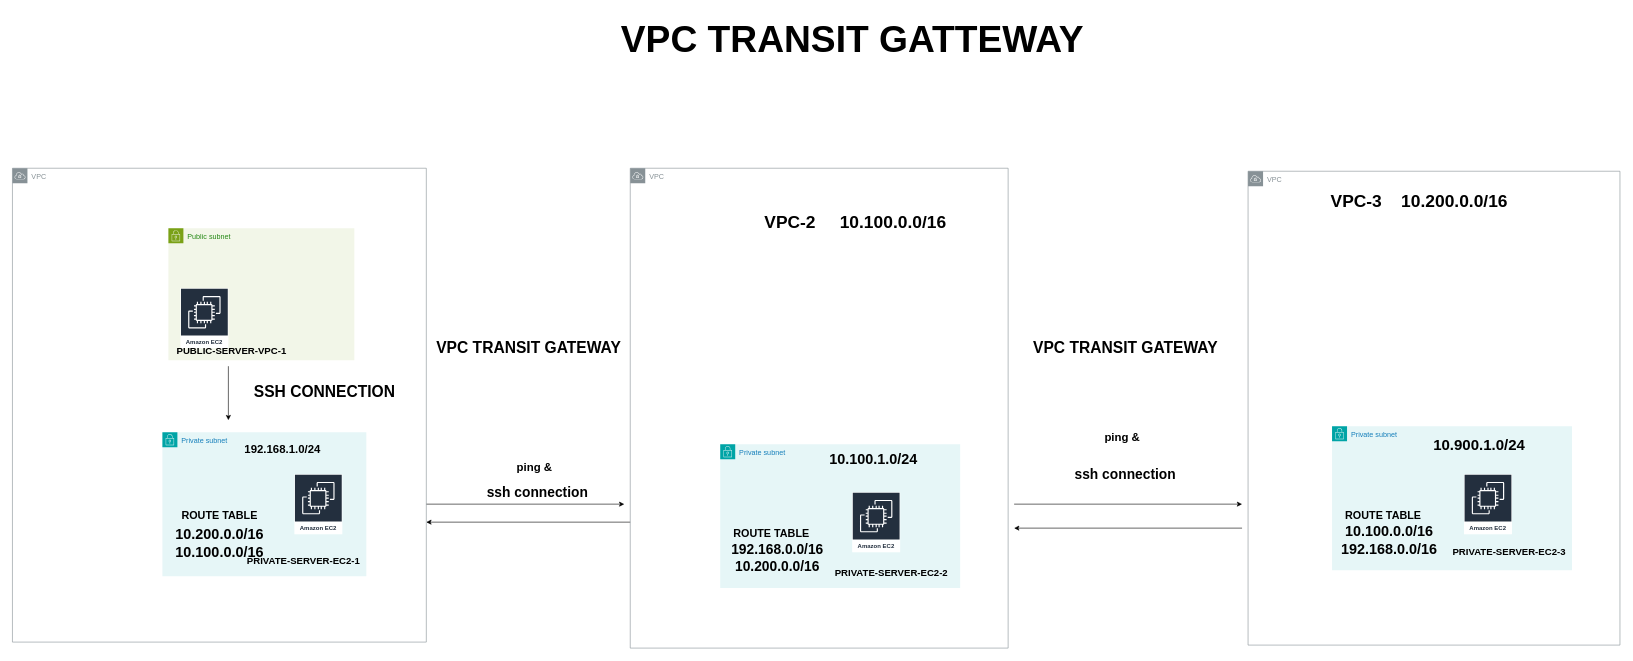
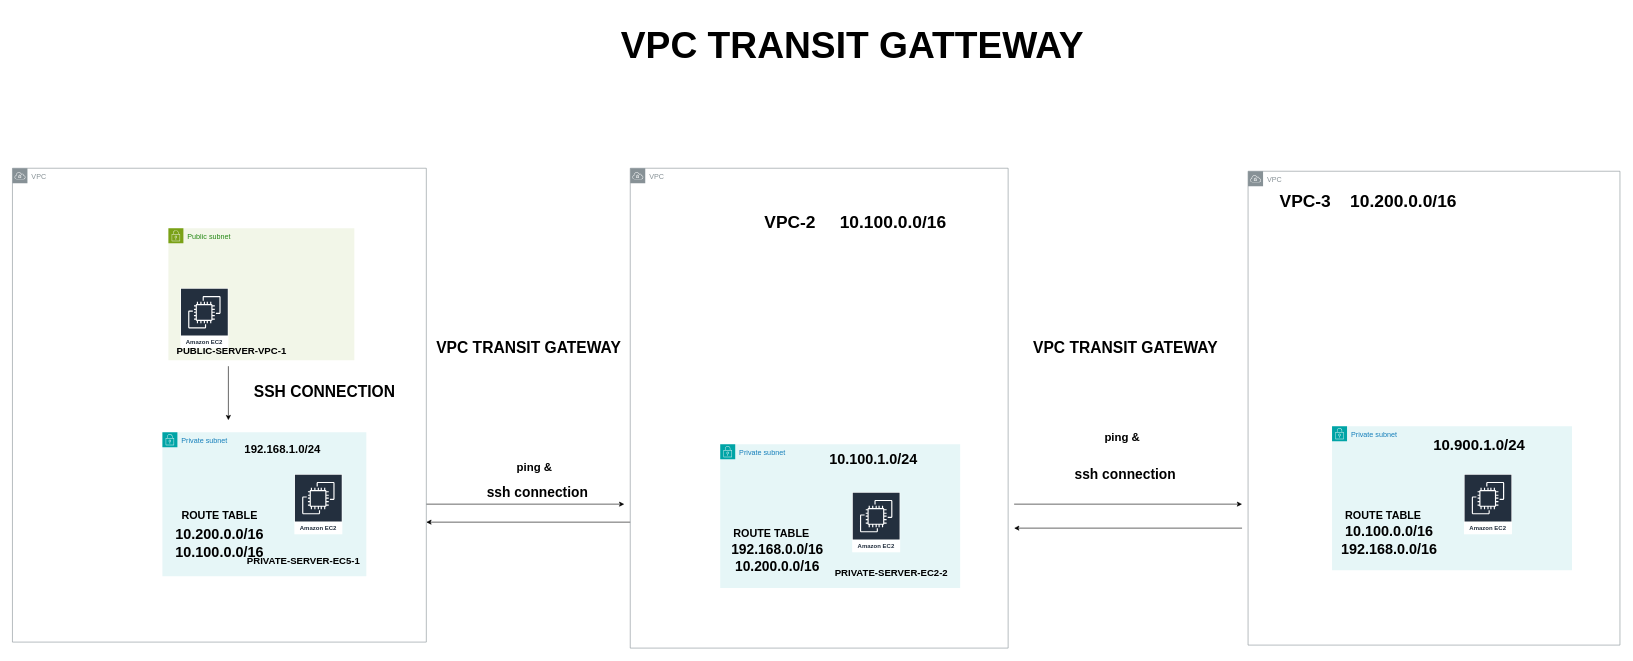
  <mxCell id="0" />
  <mxCell id="1" parent="0" />
  <mxCell id="2" value="Public subnet" style="points=[[0,0],[0.25,0],[0.5,0],[0.75,0],[1,0],[1,0.25],[1,0.5],[1,0.75],[1,1],[0.75,1],[0.5,1],[0.25,1],[0,1],[0,0.75],[0,0.5],[0,0.25]];outlineConnect=0;gradientColor=none;html=1;whiteSpace=wrap;fontSize=12;fontStyle=0;container=1;pointerEvents=0;collapsible=0;recursiveResize=0;shape=mxgraph.aws4.group;grIcon=mxgraph.aws4.group_security_group;grStroke=0;strokeColor=#7AA116;fillColor=#F2F6E8;verticalAlign=top;align=left;spacingLeft=30;fontColor=#248814;dashed=0;" parent="1" vertex="1"><mxGeometry x="280" y="380" width="310" height="220" as="geometry" /></mxCell>
  <mxCell id="3" value="Amazon EC2" style="sketch=0;outlineConnect=0;fontColor=#232F3E;gradientColor=none;strokeColor=#ffffff;fillColor=#232F3E;dashed=0;verticalLabelPosition=middle;verticalAlign=bottom;align=center;html=1;whiteSpace=wrap;fontSize=10;fontStyle=1;spacing=3;shape=mxgraph.aws4.productIcon;prIcon=mxgraph.aws4.ec2;" parent="2" vertex="1"><mxGeometry x="20" y="100" width="80" height="100" as="geometry" /></mxCell>
  <mxCell id="4" value="Private subnet" style="points=[[0,0],[0.25,0],[0.5,0],[0.75,0],[1,0],[1,0.25],[1,0.5],[1,0.75],[1,1],[0.75,1],[0.5,1],[0.25,1],[0,1],[0,0.75],[0,0.5],[0,0.25]];outlineConnect=0;gradientColor=none;html=1;whiteSpace=wrap;fontSize=12;fontStyle=0;container=1;pointerEvents=0;collapsible=0;recursiveResize=0;shape=mxgraph.aws4.group;grIcon=mxgraph.aws4.group_security_group;grStroke=0;strokeColor=#00A4A6;fillColor=#E6F6F7;verticalAlign=top;align=left;spacingLeft=30;fontColor=#147EBA;dashed=0;" parent="1" vertex="1"><mxGeometry x="270" y="720" width="340" height="240" as="geometry" /></mxCell>
  <mxCell id="5" value="&lt;font style=&quot;font-size: 19px;&quot;&gt;&lt;b&gt;192.168.1.0/24&lt;/b&gt;&lt;/font&gt;" style="text;html=1;align=center;verticalAlign=middle;resizable=0;points=[];autosize=1;strokeColor=none;fillColor=none;" parent="4" vertex="1"><mxGeometry x="125" y="10" width="150" height="40" as="geometry" /></mxCell>
  <mxCell id="6" value="&lt;div&gt;&lt;font size=&quot;1&quot;&gt;&lt;b&gt;&lt;font style=&quot;font-size: 18px;&quot;&gt;ROUTE TABLE &lt;/font&gt;&lt;/b&gt;&lt;br&gt;&lt;/font&gt;&lt;/div&gt;" style="text;html=1;align=center;verticalAlign=middle;resizable=0;points=[];autosize=1;strokeColor=none;fillColor=none;" parent="4" vertex="1"><mxGeometry x="20" y="120" width="150" height="40" as="geometry" /></mxCell>
  <mxCell id="7" value="&lt;div style=&quot;font-size: 24px;&quot;&gt;&lt;b&gt;&lt;font style=&quot;font-size: 24px;&quot;&gt;10.200.0.0/16&lt;/font&gt;&lt;/b&gt;&lt;/div&gt;&lt;div style=&quot;font-size: 24px;&quot;&gt;&lt;b&gt;&lt;font style=&quot;font-size: 24px;&quot;&gt;10.100.0.0/16&lt;br&gt;&lt;/font&gt;&lt;/b&gt;&lt;/div&gt;" style="text;html=1;align=center;verticalAlign=middle;resizable=0;points=[];autosize=1;strokeColor=none;fillColor=none;" parent="4" vertex="1"><mxGeometry x="10" y="150" width="170" height="70" as="geometry" /></mxCell>
  <mxCell id="8" value="Amazon EC2" style="sketch=0;outlineConnect=0;fontColor=#232F3E;gradientColor=none;strokeColor=#ffffff;fillColor=#232F3E;dashed=0;verticalLabelPosition=middle;verticalAlign=bottom;align=center;html=1;whiteSpace=wrap;fontSize=10;fontStyle=1;spacing=3;shape=mxgraph.aws4.productIcon;prIcon=mxgraph.aws4.ec2;" parent="4" vertex="1"><mxGeometry x="220" y="70" width="80" height="100" as="geometry" /></mxCell>
  <mxCell id="9" value="Private subnet" style="points=[[0,0],[0.25,0],[0.5,0],[0.75,0],[1,0],[1,0.25],[1,0.5],[1,0.75],[1,1],[0.75,1],[0.5,1],[0.25,1],[0,1],[0,0.75],[0,0.5],[0,0.25]];outlineConnect=0;gradientColor=none;html=1;whiteSpace=wrap;fontSize=12;fontStyle=0;container=1;pointerEvents=0;collapsible=0;recursiveResize=0;shape=mxgraph.aws4.group;grIcon=mxgraph.aws4.group_security_group;grStroke=0;strokeColor=#00A4A6;fillColor=#E6F6F7;verticalAlign=top;align=left;spacingLeft=30;fontColor=#147EBA;dashed=0;" parent="1" vertex="1"><mxGeometry x="1200" y="740" width="400" height="240" as="geometry" /></mxCell>
  <mxCell id="10" value="&lt;div&gt;&lt;font size=&quot;1&quot;&gt;&lt;b&gt;&lt;font style=&quot;font-size: 18px;&quot;&gt;ROUTE TABLE &lt;/font&gt;&lt;/b&gt;&lt;br&gt;&lt;/font&gt;&lt;/div&gt;" style="text;html=1;align=center;verticalAlign=middle;resizable=0;points=[];autosize=1;strokeColor=none;fillColor=none;" parent="9" vertex="1"><mxGeometry x="10" y="130" width="150" height="40" as="geometry" /></mxCell>
  <mxCell id="11" value="&lt;font style=&quot;font-size: 24px;&quot;&gt;&lt;b&gt;10.100.1.0/24&lt;/b&gt;&lt;/font&gt;" style="text;html=1;align=center;verticalAlign=middle;resizable=0;points=[];autosize=1;strokeColor=none;fillColor=none;" parent="9" vertex="1"><mxGeometry x="170" y="5" width="170" height="40" as="geometry" /></mxCell>
  <mxCell id="12" value="&lt;div style=&quot;font-size: 23px;&quot;&gt;&lt;b&gt;&lt;font style=&quot;font-size: 23px;&quot;&gt;192.168.0.0/16&lt;/font&gt;&lt;/b&gt;&lt;/div&gt;&lt;div style=&quot;font-size: 23px;&quot;&gt;&lt;b&gt;&lt;font style=&quot;font-size: 23px;&quot;&gt;10.200.0.0/16&lt;br&gt;&lt;/font&gt;&lt;/b&gt;&lt;/div&gt;" style="text;html=1;align=center;verticalAlign=middle;resizable=0;points=[];autosize=1;strokeColor=none;fillColor=none;" parent="9" vertex="1"><mxGeometry x="5" y="155" width="180" height="70" as="geometry" /></mxCell>
  <mxCell id="13" value="Amazon EC2" style="sketch=0;outlineConnect=0;fontColor=#232F3E;gradientColor=none;strokeColor=#ffffff;fillColor=#232F3E;dashed=0;verticalLabelPosition=middle;verticalAlign=bottom;align=center;html=1;whiteSpace=wrap;fontSize=10;fontStyle=1;spacing=3;shape=mxgraph.aws4.productIcon;prIcon=mxgraph.aws4.ec2;" parent="9" vertex="1"><mxGeometry x="220" y="80" width="80" height="100" as="geometry" /></mxCell>
  <mxCell id="14" value="" style="endArrow=classic;html=1;rounded=0;" parent="1" edge="1"><mxGeometry width="50" height="50" relative="1" as="geometry"><mxPoint x="710" y="840" as="sourcePoint" /><mxPoint x="1040" y="840" as="targetPoint" /></mxGeometry></mxCell>
  <mxCell id="15" value="" style="endArrow=classic;html=1;rounded=0;" parent="1" edge="1"><mxGeometry width="50" height="50" relative="1" as="geometry"><mxPoint x="1050" y="870" as="sourcePoint" /><mxPoint x="710" y="870" as="targetPoint" /></mxGeometry></mxCell>
  <mxCell id="16" value="VPC" style="sketch=0;outlineConnect=0;gradientColor=none;html=1;whiteSpace=wrap;fontSize=12;fontStyle=0;shape=mxgraph.aws4.group;grIcon=mxgraph.aws4.group_vpc;strokeColor=#879196;fillColor=none;verticalAlign=top;align=left;spacingLeft=30;fontColor=#879196;dashed=0;" parent="1" vertex="1"><mxGeometry x="20" width="690" height="790" as="geometry" y="280" /></mxCell>
  <mxCell id="17" value="VPC" style="sketch=0;outlineConnect=0;gradientColor=none;html=1;whiteSpace=wrap;fontSize=12;fontStyle=0;shape=mxgraph.aws4.group;grIcon=mxgraph.aws4.group_vpc;strokeColor=#879196;fillColor=none;verticalAlign=top;align=left;spacingLeft=30;fontColor=#879196;dashed=0;" parent="1" vertex="1"><mxGeometry x="1050" width="630" height="800" as="geometry" y="280" /></mxCell>
  <mxCell id="18" value="" style="endArrow=classic;html=1;rounded=0;" parent="1" edge="1"><mxGeometry width="50" height="50" relative="1" as="geometry"><mxPoint x="380" y="610" as="sourcePoint" /><mxPoint x="380" y="700" as="targetPoint" /></mxGeometry></mxCell>
  <mxCell id="19" value="&lt;font style=&quot;font-size: 26px;&quot;&gt;&lt;b&gt;SSH CONNECTION &lt;/b&gt;&lt;/font&gt;" style="text;html=1;align=center;verticalAlign=middle;resizable=0;points=[];autosize=1;strokeColor=none;fillColor=none;" parent="1" vertex="1"><mxGeometry x="410" y="633" width="260" height="40" as="geometry" /></mxCell>
  <mxCell id="20" value="&lt;b&gt;&lt;font style=&quot;font-size: 29px;&quot;&gt;VPC-2 &amp;nbsp;&amp;nbsp;&amp;nbsp; 10.100.0.0/16&lt;/font&gt;&lt;/b&gt;" style="text;html=1;align=center;verticalAlign=middle;resizable=0;points=[];autosize=1;strokeColor=none;fillColor=none;" parent="1" vertex="1"><mxGeometry x="1260" y="345" width="330" height="50" as="geometry" /></mxCell>
- <mxCell id="21" value="&lt;font size=&quot;1&quot;&gt;&lt;span style=&quot;font-size: 62px;&quot;&gt;&lt;b&gt;VPC TRANSIT GATTEWAY&lt;/b&gt;&lt;/span&gt;&lt;/font&gt;" style="text;html=1;align=center;verticalAlign=middle;resizable=0;points=[];autosize=1;strokeColor=none;fillColor=none;" parent="1" vertex="1"><mxGeometry x="1020" y="20" width="800" height="90" as="geometry" /></mxCell>
+ <mxCell id="21" value="&lt;font size=&quot;1&quot;&gt;&lt;span style=&quot;font-size: 62px;&quot;&gt;&lt;b&gt;VPC TRANSIT GATTEWAY&lt;/b&gt;&lt;/span&gt;&lt;/font&gt;" style="text;html=1;align=center;verticalAlign=middle;resizable=0;points=[];autosize=1;strokeColor=none;fillColor=none;" parent="1" vertex="1"><mxGeometry x="1020" y="30" width="800" height="90" as="geometry" /></mxCell>
  <mxCell id="22" value="&lt;font style=&quot;font-size: 16px;&quot;&gt;&lt;b&gt;PUBLIC-SERVER-VPC-1&lt;/b&gt;&lt;/font&gt;" style="text;html=1;align=center;verticalAlign=middle;resizable=0;points=[];autosize=1;strokeColor=none;fillColor=none;" parent="1" vertex="1"><mxGeometry x="280" y="570" width="210" height="30" as="geometry" /></mxCell>
  <mxCell id="23" value="&lt;font style=&quot;font-size: 16px;&quot;&gt;&lt;b&gt;PRIVATE-SERVER-EC2-2&lt;/b&gt;&lt;/font&gt;" style="text;html=1;align=center;verticalAlign=middle;resizable=0;points=[];autosize=1;strokeColor=none;fillColor=none;" parent="1" vertex="1"><mxGeometry x="1380" y="940" width="210" height="30" as="geometry" /></mxCell>
- <mxCell id="24" value="&lt;font style=&quot;font-size: 16px;&quot;&gt;&lt;b&gt;PRIVATE-SERVER-EC2-1&lt;/b&gt;&lt;/font&gt;" style="text;html=1;align=center;verticalAlign=middle;resizable=0;points=[];autosize=1;strokeColor=none;fillColor=none;" parent="1" vertex="1"><mxGeometry x="400" y="920" width="210" height="30" as="geometry" /></mxCell>
+ <mxCell id="24" value="&lt;font style=&quot;font-size: 16px;&quot;&gt;&lt;b&gt;PRIVATE-SERVER-EC5-1&lt;/b&gt;&lt;/font&gt;" style="text;html=1;align=center;verticalAlign=middle;resizable=0;points=[];autosize=1;strokeColor=none;fillColor=none;" parent="1" vertex="1"><mxGeometry x="400" y="920" width="210" height="30" as="geometry" /></mxCell>
  <mxCell id="25" value="&lt;font style=&quot;font-size: 23px;&quot;&gt;&lt;b&gt;ssh connection&lt;/b&gt;&lt;/font&gt;" style="text;html=1;align=center;verticalAlign=middle;resizable=0;points=[];autosize=1;strokeColor=none;fillColor=none;" vertex="1" parent="1"><mxGeometry x="800" y="800" width="190" height="40" as="geometry" /></mxCell>
  <mxCell id="26" value="VPC" style="sketch=0;outlineConnect=0;gradientColor=none;html=1;whiteSpace=wrap;fontSize=12;fontStyle=0;shape=mxgraph.aws4.group;grIcon=mxgraph.aws4.group_vpc;strokeColor=#879196;fillColor=none;verticalAlign=top;align=left;spacingLeft=30;fontColor=#879196;dashed=0;" vertex="1" parent="1"><mxGeometry x="2080" y="285" width="620" height="790" as="geometry" /></mxCell>
- <mxCell id="27" value="&lt;b&gt;&lt;font style=&quot;font-size: 29px;&quot;&gt;VPC-3 &amp;nbsp;&amp;nbsp; 10.200.0.0/16&lt;/font&gt;&lt;/b&gt;" style="text;html=1;align=center;verticalAlign=middle;resizable=0;points=[];autosize=1;strokeColor=none;fillColor=none;" vertex="1" parent="1"><mxGeometry x="2205" y="310" width="320" height="50" as="geometry" /></mxCell>
+ <mxCell id="27" value="&lt;b&gt;&lt;font style=&quot;font-size: 29px;&quot;&gt;VPC-3 &amp;nbsp;&amp;nbsp; 10.200.0.0/16&lt;/font&gt;&lt;/b&gt;" style="text;html=1;align=center;verticalAlign=middle;resizable=0;points=[];autosize=1;strokeColor=none;fillColor=none;" vertex="1" parent="1"><mxGeometry x="2120" y="310" width="320" height="50" as="geometry" /></mxCell>
  <mxCell id="28" value="Private subnet" style="points=[[0,0],[0.25,0],[0.5,0],[0.75,0],[1,0],[1,0.25],[1,0.5],[1,0.75],[1,1],[0.75,1],[0.5,1],[0.25,1],[0,1],[0,0.75],[0,0.5],[0,0.25]];outlineConnect=0;gradientColor=none;html=1;whiteSpace=wrap;fontSize=12;fontStyle=0;container=1;pointerEvents=0;collapsible=0;recursiveResize=0;shape=mxgraph.aws4.group;grIcon=mxgraph.aws4.group_security_group;grStroke=0;strokeColor=#00A4A6;fillColor=#E6F6F7;verticalAlign=top;align=left;spacingLeft=30;fontColor=#147EBA;dashed=0;" vertex="1" parent="1"><mxGeometry x="2220" y="710" width="400" height="240" as="geometry" /></mxCell>
  <mxCell id="29" value="&lt;div&gt;&lt;font size=&quot;1&quot;&gt;&lt;b&gt;&lt;font style=&quot;font-size: 18px;&quot;&gt;ROUTE TABLE &lt;/font&gt;&lt;/b&gt;&lt;br&gt;&lt;/font&gt;&lt;/div&gt;" style="text;html=1;align=center;verticalAlign=middle;resizable=0;points=[];autosize=1;strokeColor=none;fillColor=none;" vertex="1" parent="28"><mxGeometry x="10" y="130" width="150" height="40" as="geometry" /></mxCell>
  <mxCell id="30" value="&lt;font size=&quot;1&quot;&gt;&lt;b style=&quot;font-size: 25px;&quot;&gt;10.900.1.0/24&lt;/b&gt;&lt;/font&gt;" style="text;html=1;align=center;verticalAlign=middle;resizable=0;points=[];autosize=1;strokeColor=none;fillColor=none;" vertex="1" parent="28"><mxGeometry x="155" y="10" width="180" height="40" as="geometry" /></mxCell>
  <mxCell id="31" value="&lt;div style=&quot;font-size: 24px;&quot;&gt;&lt;b&gt;&lt;font style=&quot;font-size: 24px;&quot;&gt;10.100.0.0/16&lt;/font&gt;&lt;/b&gt;&lt;/div&gt;&lt;div style=&quot;font-size: 24px;&quot;&gt;&lt;b&gt;&lt;font style=&quot;font-size: 24px;&quot;&gt;192.168.0.0/16&lt;br&gt;&lt;/font&gt;&lt;/b&gt;&lt;/div&gt;" style="text;html=1;align=center;verticalAlign=middle;resizable=0;points=[];autosize=1;strokeColor=none;fillColor=none;" vertex="1" parent="28"><mxGeometry x="5" y="155" width="180" height="70" as="geometry" /></mxCell>
  <mxCell id="32" value="Amazon EC2" style="sketch=0;outlineConnect=0;fontColor=#232F3E;gradientColor=none;strokeColor=#ffffff;fillColor=#232F3E;dashed=0;verticalLabelPosition=middle;verticalAlign=bottom;align=center;html=1;whiteSpace=wrap;fontSize=10;fontStyle=1;spacing=3;shape=mxgraph.aws4.productIcon;prIcon=mxgraph.aws4.ec2;" vertex="1" parent="28"><mxGeometry x="220" y="80" width="80" height="100" as="geometry" /></mxCell>
- <mxCell id="33" value="&lt;font style=&quot;font-size: 16px;&quot;&gt;&lt;b&gt;PRIVATE-SERVER-EC2-3&lt;/b&gt;&lt;/font&gt;" style="text;html=1;align=center;verticalAlign=middle;resizable=0;points=[];autosize=1;strokeColor=none;fillColor=none;" vertex="1" parent="28"><mxGeometry x="190" y="195" width="210" height="30" as="geometry" /></mxCell>
  <mxCell id="34" value="&lt;font style=&quot;font-size: 19px;&quot;&gt;&lt;b&gt;ping &amp;amp;&lt;/b&gt;&lt;/font&gt;" style="text;html=1;align=center;verticalAlign=middle;resizable=0;points=[];autosize=1;strokeColor=none;fillColor=none;" vertex="1" parent="1"><mxGeometry x="850" y="760" width="80" height="40" as="geometry" /></mxCell>
  <mxCell id="35" value="" style="endArrow=classic;html=1;rounded=0;" edge="1" parent="1"><mxGeometry width="50" height="50" relative="1" as="geometry"><mxPoint x="1690" y="840" as="sourcePoint" /><mxPoint x="2070" y="840" as="targetPoint" /></mxGeometry></mxCell>
  <mxCell id="36" value="" style="endArrow=classic;html=1;rounded=0;" edge="1" parent="1"><mxGeometry width="50" height="50" relative="1" as="geometry"><mxPoint x="2070" y="880" as="sourcePoint" /><mxPoint x="1690" y="880" as="targetPoint" /></mxGeometry></mxCell>
  <mxCell id="37" value="&lt;font style=&quot;font-size: 19px;&quot;&gt;&lt;b&gt;ping &amp;amp;&lt;/b&gt;&lt;/font&gt;" style="text;html=1;align=center;verticalAlign=middle;resizable=0;points=[];autosize=1;strokeColor=none;fillColor=none;" vertex="1" parent="1"><mxGeometry x="1830" y="710" width="80" height="40" as="geometry" /></mxCell>
  <mxCell id="38" value="&lt;font style=&quot;font-size: 23px;&quot;&gt;&lt;b&gt;ssh connection&lt;/b&gt;&lt;/font&gt;" style="text;html=1;align=center;verticalAlign=middle;resizable=0;points=[];autosize=1;strokeColor=none;fillColor=none;" vertex="1" parent="1"><mxGeometry x="1780" y="770" width="190" height="40" as="geometry" /></mxCell>
  <mxCell id="39" value="&lt;div align=&quot;left&quot;&gt;&lt;font size=&quot;1&quot;&gt;&lt;b style=&quot;font-size: 26px;&quot;&gt;VPC TRANSIT GATEWAY&lt;/b&gt;&lt;/font&gt;&lt;/div&gt;" style="text;html=1;align=left;verticalAlign=middle;resizable=0;points=[];autosize=1;strokeColor=none;fillColor=none;" vertex="1" parent="1"><mxGeometry x="725" y="560" width="330" height="40" as="geometry" /></mxCell>
  <mxCell id="40" value="&lt;div align=&quot;left&quot;&gt;&lt;font size=&quot;1&quot;&gt;&lt;b style=&quot;font-size: 26px;&quot;&gt;VPC TRANSIT GATEWAY&lt;/b&gt;&lt;/font&gt;&lt;/div&gt;" style="text;html=1;align=left;verticalAlign=middle;resizable=0;points=[];autosize=1;strokeColor=none;fillColor=none;" vertex="1" parent="1"><mxGeometry x="1720" y="560" width="330" height="40" as="geometry" /></mxCell>
